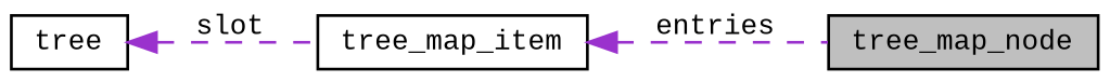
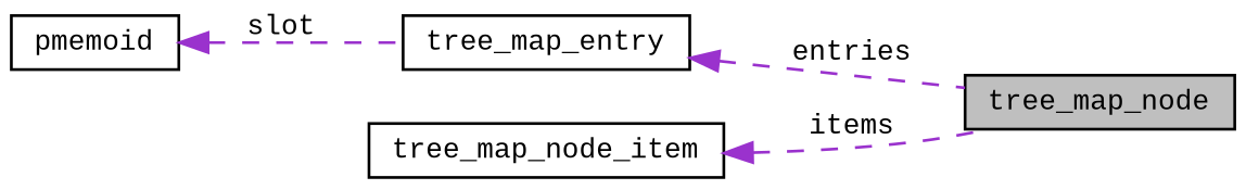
  digraph {
    fontname="Liberation Mono"
    rankdir=LR
    node [color=black fillcolor=white fontname="Liberation Mono" fontsize=10 shape=record style=filled]
    edge [color=darkorchid3 dir=back fontname="Liberation Mono" fontsize=10 labelfontname=Helvetica labelfontsize=10 style=dashed]
    n1 [fillcolor=grey75 fontcolor=black height=0.2 label=tree_map_node width=0.4]
-   n2 [height=0.2 label=tree_map_item width=0.4]
-   n3 [height=0.2 label=tree width=0.4]
+   n2 [height=0.2 label=tree_map_entry width=0.4]
+   n3 [height=0.2 label=pmemoid width=0.4]
+   n4 [height=0.2 label=tree_map_node_item width=0.4]
    n2 -> n1 [label=" entries"]
    n3 -> n2 [label=" slot"]
+   n4 -> n1 [label=" items"]
  }
